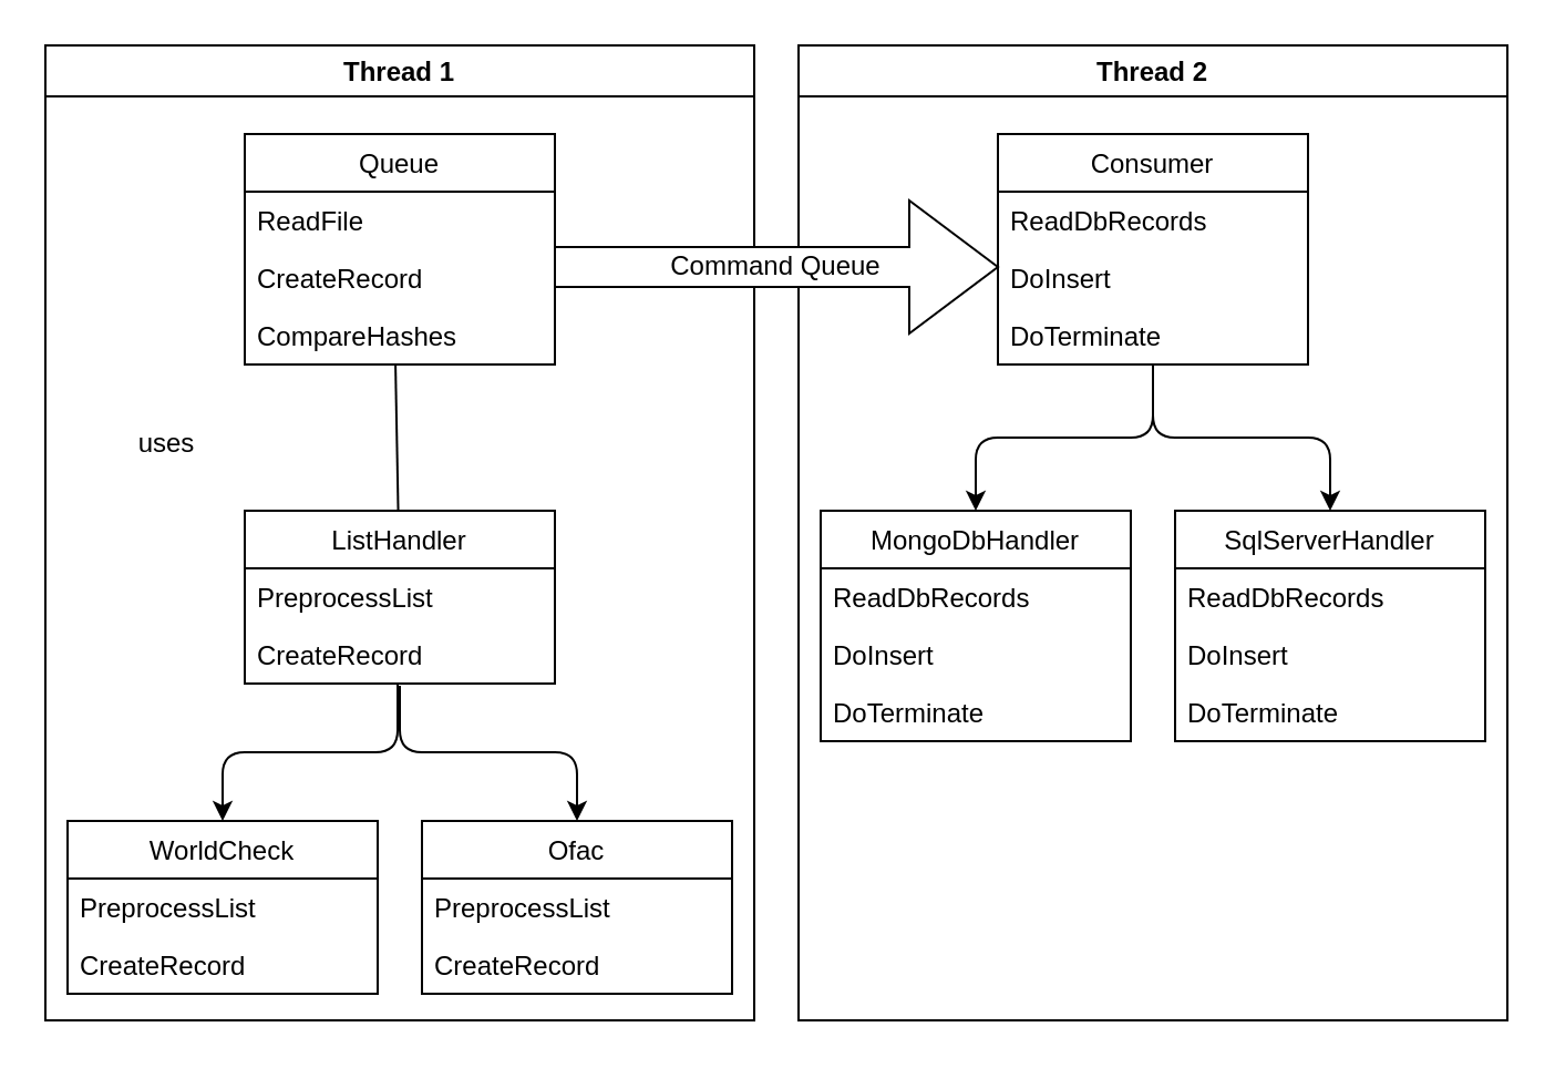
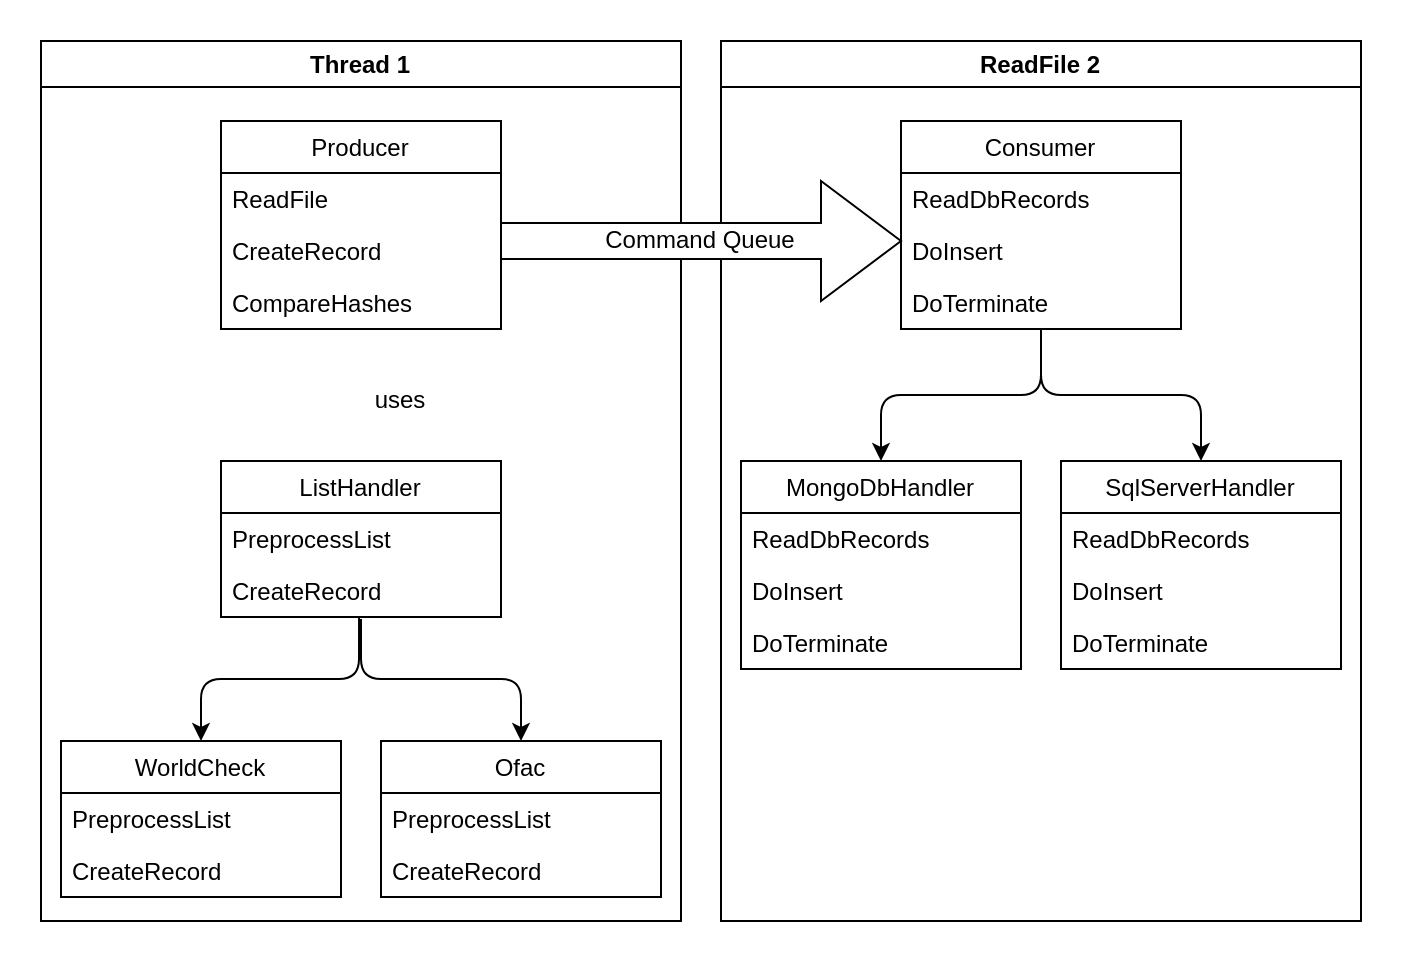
  <mxCell id="0" />
  <mxCell id="1" parent="0" />
  <mxCell id="2" value="Thread 1" style="swimlane;" parent="1" vertex="1"><mxGeometry x="20" y="20" width="320" height="440" as="geometry" /></mxCell>
- <mxCell id="3" value="Queue" style="swimlane;fontStyle=0;childLayout=stackLayout;horizontal=1;startSize=26;fillColor=none;horizontalStack=0;resizeParent=1;resizeParentMax=0;resizeLast=0;collapsible=1;marginBottom=0;" parent="2" vertex="1"><mxGeometry x="90" y="40" width="140" height="104" as="geometry" /></mxCell>
+ <mxCell id="3" value="Producer" style="swimlane;fontStyle=0;childLayout=stackLayout;horizontal=1;startSize=26;fillColor=none;horizontalStack=0;resizeParent=1;resizeParentMax=0;resizeLast=0;collapsible=1;marginBottom=0;" parent="2" vertex="1"><mxGeometry x="90" y="40" width="140" height="104" as="geometry" /></mxCell>
  <mxCell id="4" value="ReadFile" style="text;strokeColor=none;fillColor=none;align=left;verticalAlign=top;spacingLeft=4;spacingRight=4;overflow=hidden;rotatable=0;points=[[0,0.5],[1,0.5]];portConstraint=eastwest;" parent="3" vertex="1"><mxGeometry y="26" width="140" height="26" as="geometry" /></mxCell>
  <mxCell id="5" value="CreateRecord" style="text;strokeColor=none;fillColor=none;align=left;verticalAlign=top;spacingLeft=4;spacingRight=4;overflow=hidden;rotatable=0;points=[[0,0.5],[1,0.5]];portConstraint=eastwest;" parent="3" vertex="1"><mxGeometry y="52" width="140" height="26" as="geometry" /></mxCell>
  <mxCell id="6" value="CompareHashes" style="text;strokeColor=none;fillColor=none;align=left;verticalAlign=top;spacingLeft=4;spacingRight=4;overflow=hidden;rotatable=0;points=[[0,0.5],[1,0.5]];portConstraint=eastwest;" parent="3" vertex="1"><mxGeometry y="78" width="140" height="26" as="geometry" /></mxCell>
- <mxCell id="7" value="Thread 2" style="swimlane;" parent="1" vertex="1"><mxGeometry x="360" y="20" width="320" height="440" as="geometry" /></mxCell>
+ <mxCell id="7" value="ReadFile 2" style="swimlane;" parent="1" vertex="1"><mxGeometry x="360" y="20" width="320" height="440" as="geometry" /></mxCell>
  <mxCell id="8" value="Consumer" style="swimlane;fontStyle=0;childLayout=stackLayout;horizontal=1;startSize=26;fillColor=none;horizontalStack=0;resizeParent=1;resizeParentMax=0;resizeLast=0;collapsible=1;marginBottom=0;" parent="7" vertex="1"><mxGeometry x="90" y="40" width="140" height="104" as="geometry" /></mxCell>
  <mxCell id="9" value="ReadDbRecords" style="text;strokeColor=none;fillColor=none;align=left;verticalAlign=top;spacingLeft=4;spacingRight=4;overflow=hidden;rotatable=0;points=[[0,0.5],[1,0.5]];portConstraint=eastwest;" parent="8" vertex="1"><mxGeometry y="26" width="140" height="26" as="geometry" /></mxCell>
  <mxCell id="10" value="DoInsert" style="text;strokeColor=none;fillColor=none;align=left;verticalAlign=top;spacingLeft=4;spacingRight=4;overflow=hidden;rotatable=0;points=[[0,0.5],[1,0.5]];portConstraint=eastwest;" parent="8" vertex="1"><mxGeometry y="52" width="140" height="26" as="geometry" /></mxCell>
  <mxCell id="11" value="DoTerminate" style="text;strokeColor=none;fillColor=none;align=left;verticalAlign=top;spacingLeft=4;spacingRight=4;overflow=hidden;rotatable=0;points=[[0,0.5],[1,0.5]];portConstraint=eastwest;" parent="8" vertex="1"><mxGeometry y="78" width="140" height="26" as="geometry" /></mxCell>
  <mxCell id="12" value="Command Queue" style="shape=singleArrow;whiteSpace=wrap;html=1;" parent="1" vertex="1"><mxGeometry x="250" y="90" width="200" height="60" as="geometry" /></mxCell>
  <mxCell id="13" value="ListHandler" style="swimlane;fontStyle=0;childLayout=stackLayout;horizontal=1;startSize=26;fillColor=none;horizontalStack=0;resizeParent=1;resizeParentMax=0;resizeLast=0;collapsible=1;marginBottom=0;" parent="1" vertex="1"><mxGeometry x="110" y="230" width="140" height="78" as="geometry" /></mxCell>
  <mxCell id="14" value="PreprocessList" style="text;strokeColor=none;fillColor=none;align=left;verticalAlign=top;spacingLeft=4;spacingRight=4;overflow=hidden;rotatable=0;points=[[0,0.5],[1,0.5]];portConstraint=eastwest;" parent="13" vertex="1"><mxGeometry y="26" width="140" height="26" as="geometry" /></mxCell>
  <mxCell id="15" value="CreateRecord" style="text;strokeColor=none;fillColor=none;align=left;verticalAlign=top;spacingLeft=4;spacingRight=4;overflow=hidden;rotatable=0;points=[[0,0.5],[1,0.5]];portConstraint=eastwest;" parent="13" vertex="1"><mxGeometry y="52" width="140" height="26" as="geometry" /></mxCell>
- <mxCell id="16" value="" style="endArrow=none;html=1;entryX=0.486;entryY=1;entryDx=0;entryDy=0;entryPerimeter=0;fontStyle=0" parent="1" source="13" target="6" edge="1"><mxGeometry width="50" height="50" relative="1" as="geometry"><mxPoint x="360" y="330" as="sourcePoint" /><mxPoint x="410" y="280" as="targetPoint" /><Array as="points" /></mxGeometry></mxCell>
  <mxCell id="17" value="WorldCheck" style="swimlane;fontStyle=0;childLayout=stackLayout;horizontal=1;startSize=26;fillColor=none;horizontalStack=0;resizeParent=1;resizeParentMax=0;resizeLast=0;collapsible=1;marginBottom=0;" parent="1" vertex="1"><mxGeometry x="30" y="370" width="140" height="78" as="geometry" /></mxCell>
  <mxCell id="18" value="PreprocessList" style="text;strokeColor=none;fillColor=none;align=left;verticalAlign=top;spacingLeft=4;spacingRight=4;overflow=hidden;rotatable=0;points=[[0,0.5],[1,0.5]];portConstraint=eastwest;" parent="17" vertex="1"><mxGeometry y="26" width="140" height="26" as="geometry" /></mxCell>
  <mxCell id="19" value="CreateRecord" style="text;strokeColor=none;fillColor=none;align=left;verticalAlign=top;spacingLeft=4;spacingRight=4;overflow=hidden;rotatable=0;points=[[0,0.5],[1,0.5]];portConstraint=eastwest;" parent="17" vertex="1"><mxGeometry y="52" width="140" height="26" as="geometry" /></mxCell>
  <mxCell id="20" value="Ofac" style="swimlane;fontStyle=0;childLayout=stackLayout;horizontal=1;startSize=26;fillColor=none;horizontalStack=0;resizeParent=1;resizeParentMax=0;resizeLast=0;collapsible=1;marginBottom=0;" parent="1" vertex="1"><mxGeometry x="190" y="370" width="140" height="78" as="geometry" /></mxCell>
  <mxCell id="21" value="PreprocessList" style="text;strokeColor=none;fillColor=none;align=left;verticalAlign=top;spacingLeft=4;spacingRight=4;overflow=hidden;rotatable=0;points=[[0,0.5],[1,0.5]];portConstraint=eastwest;" parent="20" vertex="1"><mxGeometry y="26" width="140" height="26" as="geometry" /></mxCell>
  <mxCell id="22" value="CreateRecord" style="text;strokeColor=none;fillColor=none;align=left;verticalAlign=top;spacingLeft=4;spacingRight=4;overflow=hidden;rotatable=0;points=[[0,0.5],[1,0.5]];portConstraint=eastwest;" parent="20" vertex="1"><mxGeometry y="52" width="140" height="26" as="geometry" /></mxCell>
  <mxCell id="23" value="" style="endArrow=classic;html=1;exitX=0.5;exitY=1.038;exitDx=0;exitDy=0;exitPerimeter=0;entryX=0.5;entryY=0;entryDx=0;entryDy=0;elbow=vertical;edgeStyle=orthogonalEdgeStyle;" parent="1" source="15" target="20" edge="1"><mxGeometry width="50" height="50" relative="1" as="geometry"><mxPoint x="360" y="330" as="sourcePoint" /><mxPoint x="410" y="280" as="targetPoint" /></mxGeometry></mxCell>
  <mxCell id="24" value="" style="endArrow=classic;html=1;elbow=vertical;edgeStyle=orthogonalEdgeStyle;exitX=0.493;exitY=1;exitDx=0;exitDy=0;exitPerimeter=0;" parent="1" source="15" target="17" edge="1"><mxGeometry width="50" height="50" relative="1" as="geometry"><mxPoint x="180" y="350" as="sourcePoint" /><mxPoint x="260" y="370" as="targetPoint" /></mxGeometry></mxCell>
  <mxCell id="25" value="MongoDbHandler" style="swimlane;fontStyle=0;childLayout=stackLayout;horizontal=1;startSize=26;fillColor=none;horizontalStack=0;resizeParent=1;resizeParentMax=0;resizeLast=0;collapsible=1;marginBottom=0;" parent="1" vertex="1"><mxGeometry x="370" y="230" width="140" height="104" as="geometry" /></mxCell>
  <mxCell id="26" value="ReadDbRecords" style="text;strokeColor=none;fillColor=none;align=left;verticalAlign=top;spacingLeft=4;spacingRight=4;overflow=hidden;rotatable=0;points=[[0,0.5],[1,0.5]];portConstraint=eastwest;" parent="25" vertex="1"><mxGeometry y="26" width="140" height="26" as="geometry" /></mxCell>
  <mxCell id="27" value="DoInsert" style="text;strokeColor=none;fillColor=none;align=left;verticalAlign=top;spacingLeft=4;spacingRight=4;overflow=hidden;rotatable=0;points=[[0,0.5],[1,0.5]];portConstraint=eastwest;" parent="25" vertex="1"><mxGeometry y="52" width="140" height="26" as="geometry" /></mxCell>
  <mxCell id="28" value="DoTerminate" style="text;strokeColor=none;fillColor=none;align=left;verticalAlign=top;spacingLeft=4;spacingRight=4;overflow=hidden;rotatable=0;points=[[0,0.5],[1,0.5]];portConstraint=eastwest;" parent="25" vertex="1"><mxGeometry y="78" width="140" height="26" as="geometry" /></mxCell>
- <mxCell id="29" value="uses" style="text;html=1;strokeColor=none;fillColor=none;align=center;verticalAlign=middle;whiteSpace=wrap;rounded=0;" parent="1" vertex="1"><mxGeometry x="55" y="190" width="40" height="20" as="geometry" /></mxCell>
+ <mxCell id="29" value="uses" style="text;html=1;strokeColor=none;fillColor=none;align=center;verticalAlign=middle;whiteSpace=wrap;rounded=0;" parent="1" vertex="1"><mxGeometry x="180" y="190" width="40" height="20" as="geometry" /></mxCell>
  <mxCell id="30" value="SqlServerHandler" style="swimlane;fontStyle=0;childLayout=stackLayout;horizontal=1;startSize=26;fillColor=none;horizontalStack=0;resizeParent=1;resizeParentMax=0;resizeLast=0;collapsible=1;marginBottom=0;" parent="1" vertex="1"><mxGeometry x="530" y="230" width="140" height="104" as="geometry" /></mxCell>
  <mxCell id="31" value="ReadDbRecords" style="text;strokeColor=none;fillColor=none;align=left;verticalAlign=top;spacingLeft=4;spacingRight=4;overflow=hidden;rotatable=0;points=[[0,0.5],[1,0.5]];portConstraint=eastwest;" parent="30" vertex="1"><mxGeometry y="26" width="140" height="26" as="geometry" /></mxCell>
  <mxCell id="32" value="DoInsert" style="text;strokeColor=none;fillColor=none;align=left;verticalAlign=top;spacingLeft=4;spacingRight=4;overflow=hidden;rotatable=0;points=[[0,0.5],[1,0.5]];portConstraint=eastwest;" parent="30" vertex="1"><mxGeometry y="52" width="140" height="26" as="geometry" /></mxCell>
  <mxCell id="33" value="DoTerminate" style="text;strokeColor=none;fillColor=none;align=left;verticalAlign=top;spacingLeft=4;spacingRight=4;overflow=hidden;rotatable=0;points=[[0,0.5],[1,0.5]];portConstraint=eastwest;" parent="30" vertex="1"><mxGeometry y="78" width="140" height="26" as="geometry" /></mxCell>
  <mxCell id="34" value="" style="endArrow=classic;html=1;entryX=0.5;entryY=0;entryDx=0;entryDy=0;edgeStyle=elbowEdgeStyle;elbow=vertical;" parent="1" source="11" target="25" edge="1"><mxGeometry width="50" height="50" relative="1" as="geometry"><mxPoint x="360" y="330" as="sourcePoint" /><mxPoint x="410" y="280" as="targetPoint" /></mxGeometry></mxCell>
  <mxCell id="35" value="" style="endArrow=classic;html=1;edgeStyle=elbowEdgeStyle;elbow=vertical;" parent="1" source="11" target="30" edge="1"><mxGeometry width="50" height="50" relative="1" as="geometry"><mxPoint x="517.06" y="166.002" as="sourcePoint" /><mxPoint x="430" y="344" as="targetPoint" /></mxGeometry></mxCell>
